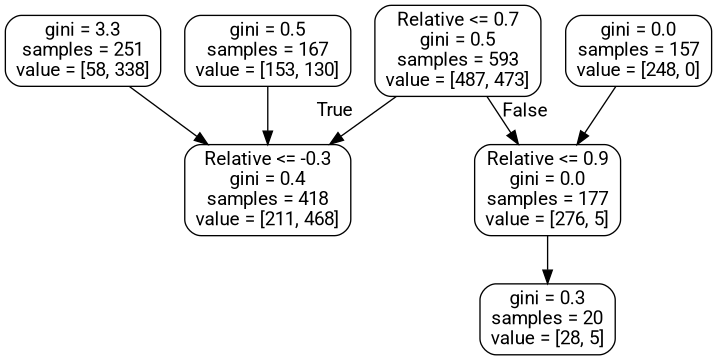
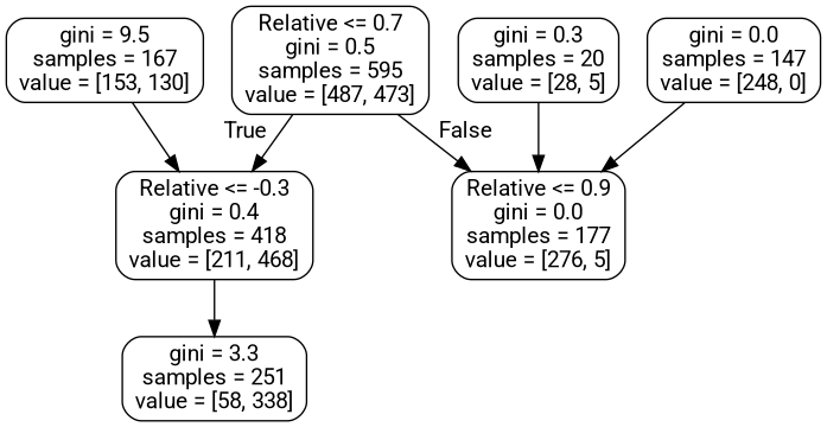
  digraph {
    fontname=Roboto
    node [color=black fontname=Roboto shape=box style=rounded]
    edge [fontname=Roboto]
-   n1 [label="Relative <= 0.7\ngini = 0.5\nsamples = 593\nvalue = [487, 473]"]
+   n1 [label="Relative <= 0.7\ngini = 0.5\nsamples = 595\nvalue = [487, 473]"]
    n2 [label="Relative <= -0.3\ngini = 0.4\nsamples = 418\nvalue = [211, 468]"]
    n3 [label="Relative <= 0.9\ngini = 0.0\nsamples = 177\nvalue = [276, 5]"]
    n4 [label="gini = 3.3\nsamples = 251\nvalue = [58, 338]"]
    n5 [label="gini = 0.3\nsamples = 20\nvalue = [28, 5]"]
-   n6 [label="gini = 0.5\nsamples = 167\nvalue = [153, 130]"]
-   n7 [label="gini = 0.0\nsamples = 157\nvalue = [248, 0]"]
+   n6 [label="gini = 9.5\nsamples = 167\nvalue = [153, 130]"]
+   n7 [label="gini = 0.0\nsamples = 147\nvalue = [248, 0]"]
    n1 -> n2 [headlabel=True labelangle=45 labeldistance=2.5]
    n1 -> n3 [headlabel=False labelangle=-45 labeldistance=2.5]
-   n4 -> n2
-   n3 -> n5
+   n2 -> n4
+   n5 -> n3
    n6 -> n2
    n7 -> n3
  }
